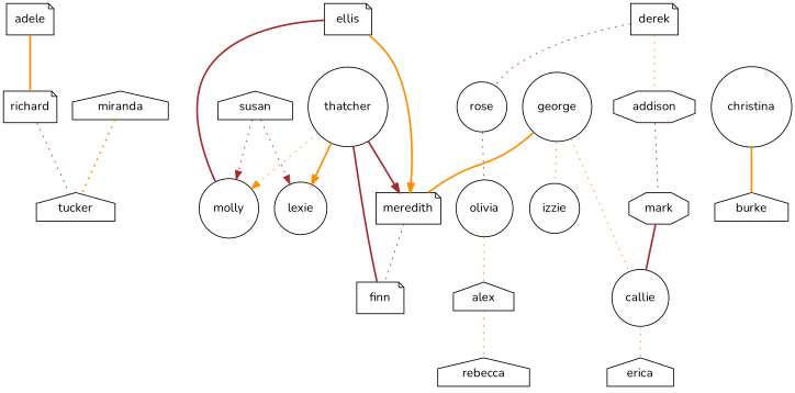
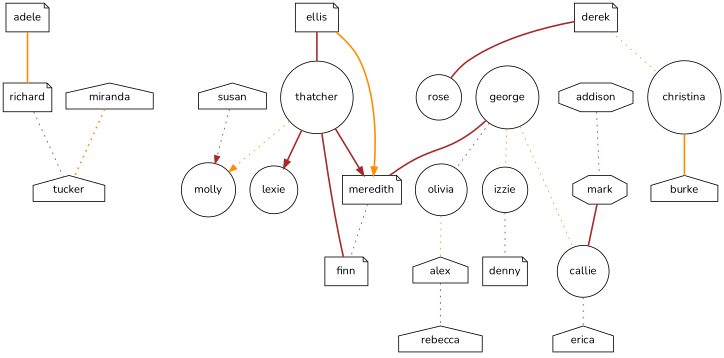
  graph {
    fontname=Nunito
    node [fontname=Nunito shape=circle]
    edge [color=brown fontname=Nunito style=dotted]
    adele [shape=note]
    richard [shape=note]
    ellis [shape=note]
    thatcher
    meredith [shape=note]
    susan [shape=house]
    molly
    lexie
    derek [shape=note]
    addison [shape=octagon]
    mark [shape=octagon]
    miranda [shape=house]
    tucker [shape=house]
    christina
    burke [shape=house]
    george
    olivia
    alex [shape=house]
    finn [shape=note]
    callie
    izzie
+   denny [shape=note]
    erica [shape=house]
    rose
    rebecca [shape=house]
    subgraph sub_1 {
      label="Season 0"
      adele
      richard
      ellis
      thatcher
      meredith
      susan
      molly
      lexie
      derek
      addison
      mark
      miranda
      tucker
    }
    subgraph sub_2 {
      label="Season 1"
      meredith
      derek
      christina
      burke
      george
      olivia
      alex
    }
    subgraph sub_3 {
      label="Season 2"
      meredith
      george
      alex
      finn
      callie
      izzie
+     denny
      erica
    }
    subgraph sub_4 {
      label="Season 3"
      mark
      george
      callie
      izzie
    }
    subgraph sub_5 {
      label="Season 4"
      derek
      alex
      callie
      erica
      rose
      rebecca
    }
    adele -- richard [color=darkorange style=bold]
    richard -- tucker
-   ellis -- molly [style=bold]
+   ellis -- thatcher [style=bold]
    ellis -- meredith [arrowhead=normal color=darkorange dir=forward style=bold]
    thatcher -- meredith [arrowhead=normal dir=forward style=bold]
    thatcher -- molly [arrowhead=normal color=darkorange dir=forward]
-   thatcher -- lexie [arrowhead=normal color=darkorange dir=forward style=bold]
+   thatcher -- lexie [arrowhead=normal dir=forward style=bold]
    thatcher -- finn [style=bold]
    meredith -- finn
    susan -- molly [arrowhead=normal dir=forward]
-   susan -- lexie [arrowhead=normal dir=forward]
-   derek -- addison [color=darkorange]
-   derek -- rose
+   derek -- christina [color=darkorange]
+   derek -- rose [style=bold]
    addison -- mark
    mark -- callie [style=bold]
    miranda -- tucker [color=darkorange penwidth=2]
    christina -- burke [color=darkorange style=bold]
-   george -- meredith [color=darkorange style=bold]
-   rose -- olivia
+   george -- meredith [style=bold]
+   george -- olivia
    george -- callie [color=darkorange]
    george -- izzie [color=darkorange]
    olivia -- alex [color=darkorange]
-   alex -- rebecca [color=darkorange]
-   callie -- erica [color=darkorange]
+   alex -- rebecca
+   callie -- erica
+   izzie -- denny
  }
